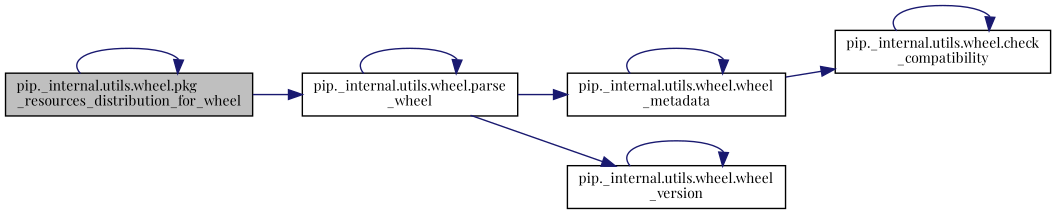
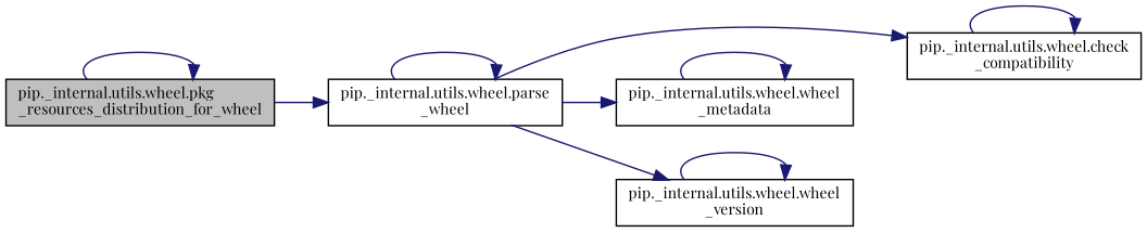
  digraph {
    fontname="Playfair Display"
    rankdir=LR
    node [color=black fillcolor=white fontname="Playfair Display" fontsize=10 shape=record style=filled]
    edge [color=midnightblue fontname="Playfair Display" fontsize=10 labelfontname=Helvetica labelfontsize=10 style=solid]
    n1 [fillcolor=grey75 fontcolor=black height=0.2 label="pip._internal.utils.wheel.pkg\l_resources_distribution_for_wheel" width=0.4]
    n2 [height=0.2 label="pip._internal.utils.wheel.parse\l_wheel" width=0.4]
    n3 [height=0.2 label="pip._internal.utils.wheel.check\l_compatibility" width=0.4]
    n4 [height=0.2 label="pip._internal.utils.wheel.wheel\l_metadata" width=0.4]
    n5 [height=0.2 label="pip._internal.utils.wheel.wheel\l_version" width=0.4]
    n1 -> n1
    n1 -> n2
    n2 -> n2
-   n4 -> n3
+   n2 -> n3
    n2 -> n4
    n2 -> n5
    n3 -> n3
    n4 -> n4
    n5 -> n5
  }
